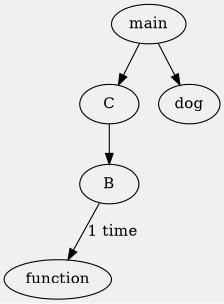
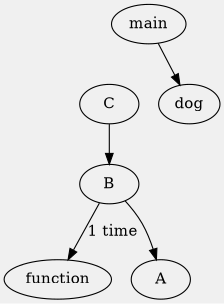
  digraph {
    bgcolor="#f0f0f0"
    main
    C
    dog
    B
    function
-   main -> C
+   A
    main -> dog
    C -> B
    B -> function [label="1 time"]
+   B -> A
  }
